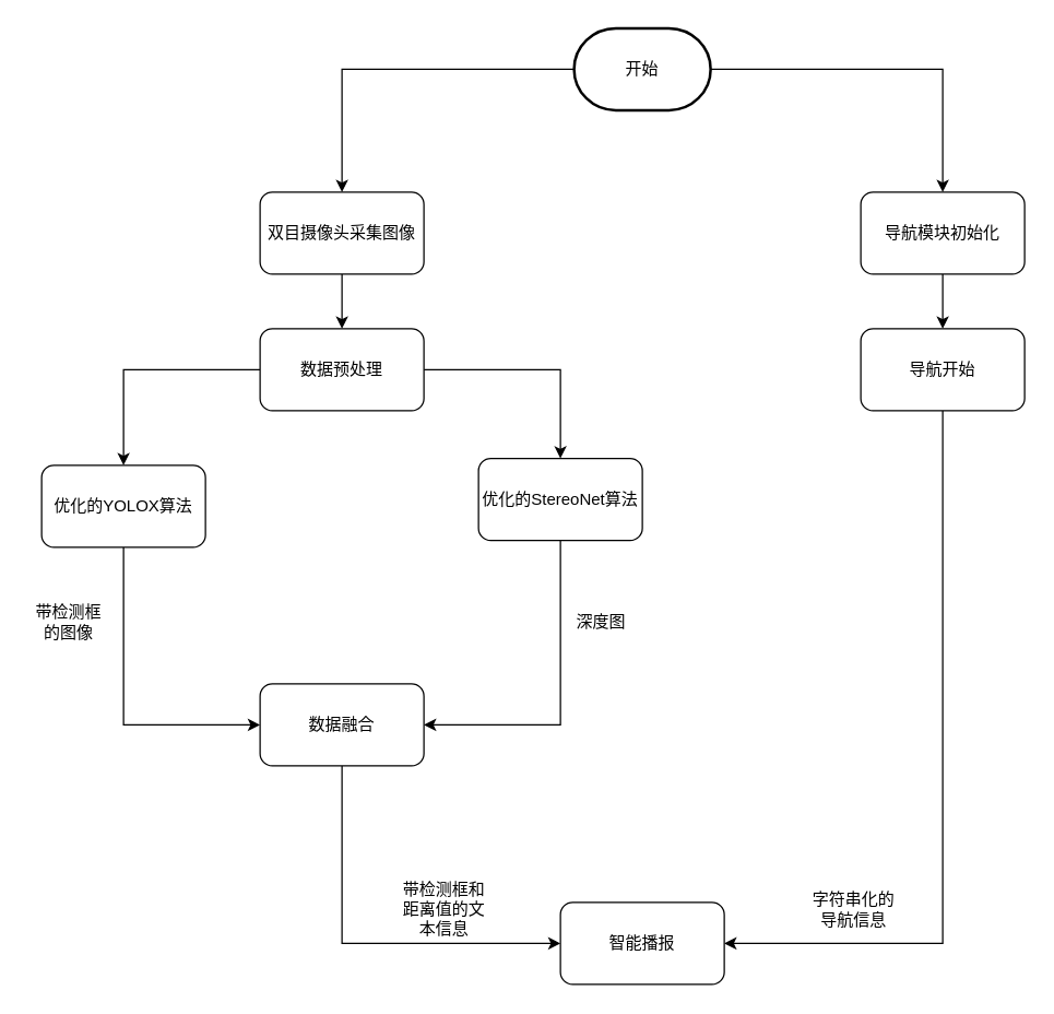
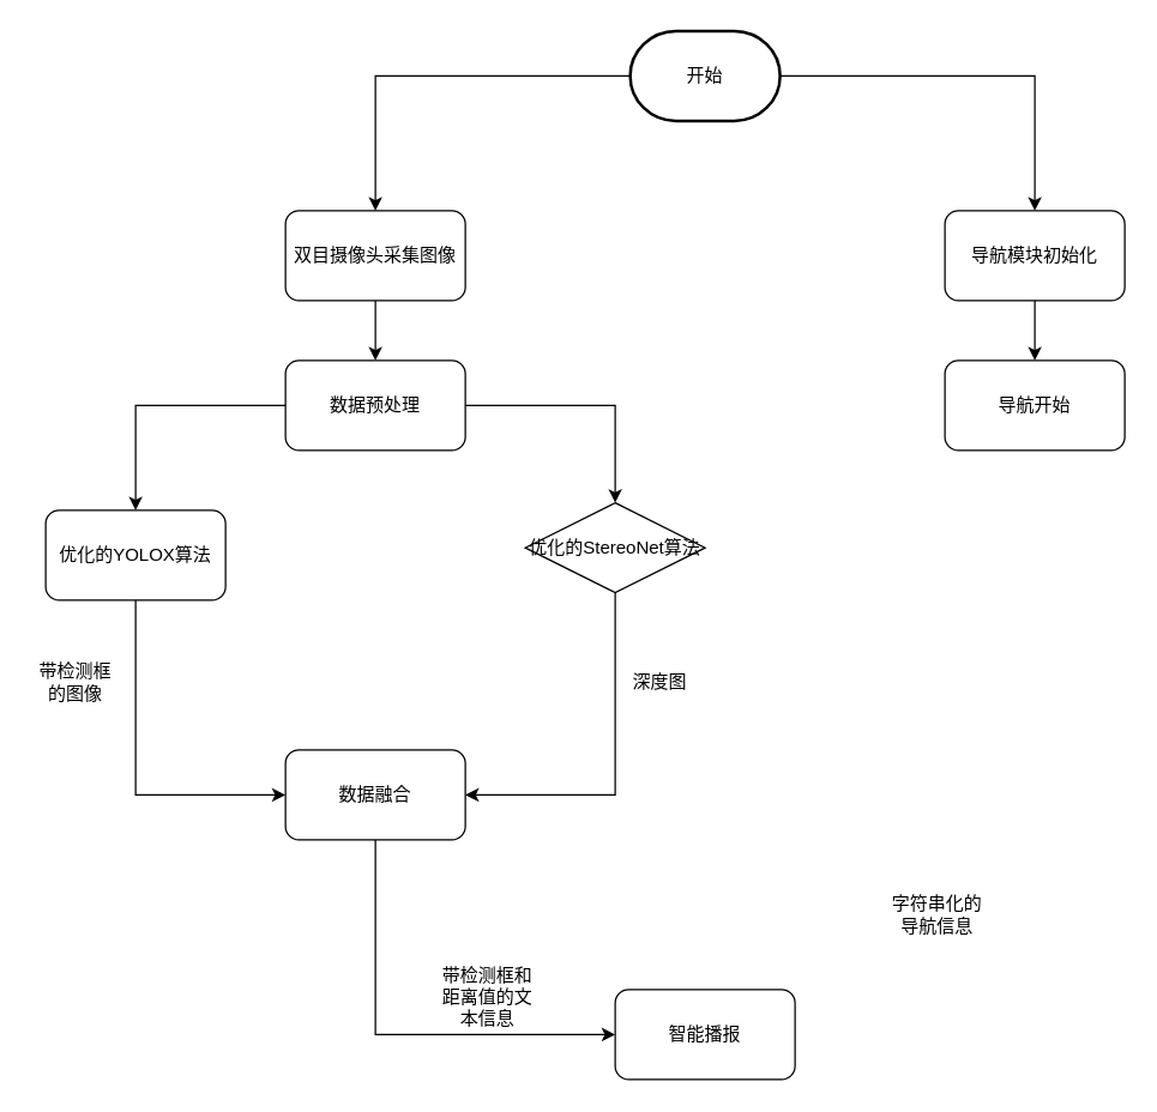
  <mxCell id="0" />
  <mxCell id="1" parent="0" />
  <mxCell id="2" style="edgeStyle=orthogonalEdgeStyle;rounded=0;orthogonalLoop=1;jettySize=auto;html=1;entryX=0.5;entryY=0;entryDx=0;entryDy=0;" edge="1" parent="1" source="4" target="6"><mxGeometry relative="1" as="geometry" /></mxCell>
  <mxCell id="3" style="edgeStyle=orthogonalEdgeStyle;rounded=0;orthogonalLoop=1;jettySize=auto;html=1;entryX=0.5;entryY=0;entryDx=0;entryDy=0;" edge="1" parent="1" source="4" target="8"><mxGeometry relative="1" as="geometry" /></mxCell>
  <mxCell id="4" value="开始" style="strokeWidth=2;html=1;shape=mxgraph.flowchart.terminator;whiteSpace=wrap;" vertex="1" parent="1"><mxGeometry x="420" y="20" width="100" height="60" as="geometry" /></mxCell>
  <mxCell id="5" style="edgeStyle=orthogonalEdgeStyle;rounded=0;orthogonalLoop=1;jettySize=auto;html=1;entryX=0.5;entryY=0;entryDx=0;entryDy=0;" edge="1" parent="1" source="6" target="17"><mxGeometry relative="1" as="geometry" /></mxCell>
  <mxCell id="6" value="双目摄像头采集图像" style="rounded=1;whiteSpace=wrap;html=1;" vertex="1" parent="1"><mxGeometry x="190" y="140" width="120" height="60" as="geometry" /></mxCell>
  <mxCell id="7" style="edgeStyle=orthogonalEdgeStyle;rounded=0;orthogonalLoop=1;jettySize=auto;html=1;exitX=0.5;exitY=1;exitDx=0;exitDy=0;entryX=0.5;entryY=0;entryDx=0;entryDy=0;" edge="1" parent="1" source="8" target="12"><mxGeometry relative="1" as="geometry" /></mxCell>
  <mxCell id="8" value="导航模块初始化" style="rounded=1;whiteSpace=wrap;html=1;" vertex="1" parent="1"><mxGeometry x="630" y="140" width="120" height="60" as="geometry" /></mxCell>
  <mxCell id="9" style="edgeStyle=orthogonalEdgeStyle;rounded=0;orthogonalLoop=1;jettySize=auto;html=1;entryX=0;entryY=0.5;entryDx=0;entryDy=0;" edge="1" parent="1" source="10" target="19"><mxGeometry relative="1" as="geometry"><Array as="points"><mxPoint x="90" y="530" /></Array></mxGeometry></mxCell>
  <mxCell id="10" value="优化的YOLOX算法" style="rounded=1;whiteSpace=wrap;html=1;" vertex="1" parent="1"><mxGeometry x="30" y="340" width="120" height="60" as="geometry" /></mxCell>
- <mxCell id="11" style="edgeStyle=orthogonalEdgeStyle;rounded=0;orthogonalLoop=1;jettySize=auto;html=1;entryX=1;entryY=0.5;entryDx=0;entryDy=0;" edge="1" parent="1" source="12" target="22"><mxGeometry relative="1" as="geometry"><Array as="points"><mxPoint x="690" y="690" /></Array></mxGeometry></mxCell>
  <mxCell id="12" value="导航开始" style="rounded=1;whiteSpace=wrap;html=1;" vertex="1" parent="1"><mxGeometry x="630" y="240" width="120" height="60" as="geometry" /></mxCell>
  <mxCell id="13" style="edgeStyle=orthogonalEdgeStyle;rounded=0;orthogonalLoop=1;jettySize=auto;html=1;entryX=1;entryY=0.5;entryDx=0;entryDy=0;" edge="1" parent="1" source="14" target="19"><mxGeometry relative="1" as="geometry"><Array as="points"><mxPoint x="410" y="530" /></Array></mxGeometry></mxCell>
- <mxCell id="14" value="优化的StereoNet算法" style="rounded=1;whiteSpace=wrap;html=1;" vertex="1" parent="1"><mxGeometry x="350" y="335" width="120" height="60" as="geometry" /></mxCell>
+ <mxCell id="14" value="优化的StereoNet算法" style="rhombus;whiteSpace=wrap;html=1;" vertex="1" parent="1"><mxGeometry x="350" y="335" width="120" height="60" as="geometry" /></mxCell>
  <mxCell id="15" style="edgeStyle=orthogonalEdgeStyle;rounded=0;orthogonalLoop=1;jettySize=auto;html=1;entryX=0.5;entryY=0;entryDx=0;entryDy=0;" edge="1" parent="1" source="17" target="10"><mxGeometry relative="1" as="geometry" /></mxCell>
  <mxCell id="16" style="edgeStyle=orthogonalEdgeStyle;rounded=0;orthogonalLoop=1;jettySize=auto;html=1;entryX=0.5;entryY=0;entryDx=0;entryDy=0;" edge="1" parent="1" source="17" target="14"><mxGeometry relative="1" as="geometry" /></mxCell>
  <mxCell id="17" value="数据预处理" style="rounded=1;whiteSpace=wrap;html=1;" vertex="1" parent="1"><mxGeometry x="190" y="240" width="120" height="60" as="geometry" /></mxCell>
  <mxCell id="18" style="edgeStyle=orthogonalEdgeStyle;rounded=0;orthogonalLoop=1;jettySize=auto;html=1;" edge="1" parent="1" source="19" target="22"><mxGeometry relative="1" as="geometry"><Array as="points"><mxPoint x="250" y="690" /></Array></mxGeometry></mxCell>
  <mxCell id="19" value="数据融合" style="rounded=1;whiteSpace=wrap;html=1;" vertex="1" parent="1"><mxGeometry x="190" y="500" width="120" height="60" as="geometry" /></mxCell>
  <mxCell id="20" value="带检测框的图像" style="text;html=1;strokeColor=none;fillColor=none;align=center;verticalAlign=middle;whiteSpace=wrap;rounded=0;" vertex="1" parent="1"><mxGeometry x="20" y="440" width="60" height="30" as="geometry" /></mxCell>
  <mxCell id="21" value="深度图" style="text;html=1;strokeColor=none;fillColor=none;align=center;verticalAlign=middle;whiteSpace=wrap;rounded=0;" vertex="1" parent="1"><mxGeometry x="410" y="440" width="60" height="30" as="geometry" /></mxCell>
  <mxCell id="22" value="智能播报" style="rounded=1;whiteSpace=wrap;html=1;" vertex="1" parent="1"><mxGeometry x="410" y="660" width="120" height="60" as="geometry" /></mxCell>
  <mxCell id="23" value="带检测框和距离值的文本信息" style="text;html=1;strokeColor=none;fillColor=none;align=center;verticalAlign=middle;whiteSpace=wrap;rounded=0;" vertex="1" parent="1"><mxGeometry x="290" y="650" width="70" height="30" as="geometry" /></mxCell>
- <mxCell id="24" value="字符串化的导航信息" style="text;html=1;strokeColor=none;fillColor=none;align=center;verticalAlign=middle;whiteSpace=wrap;rounded=0;" vertex="1" parent="1"><mxGeometry x="590" y="650" width="70" height="30" as="geometry" /></mxCell>
+ <mxCell id="24" value="字符串化的导航信息" style="text;html=1;strokeColor=none;fillColor=none;align=center;verticalAlign=middle;whiteSpace=wrap;rounded=0;" vertex="1" parent="1"><mxGeometry x="590" y="595" width="70" height="30" as="geometry" /></mxCell>
